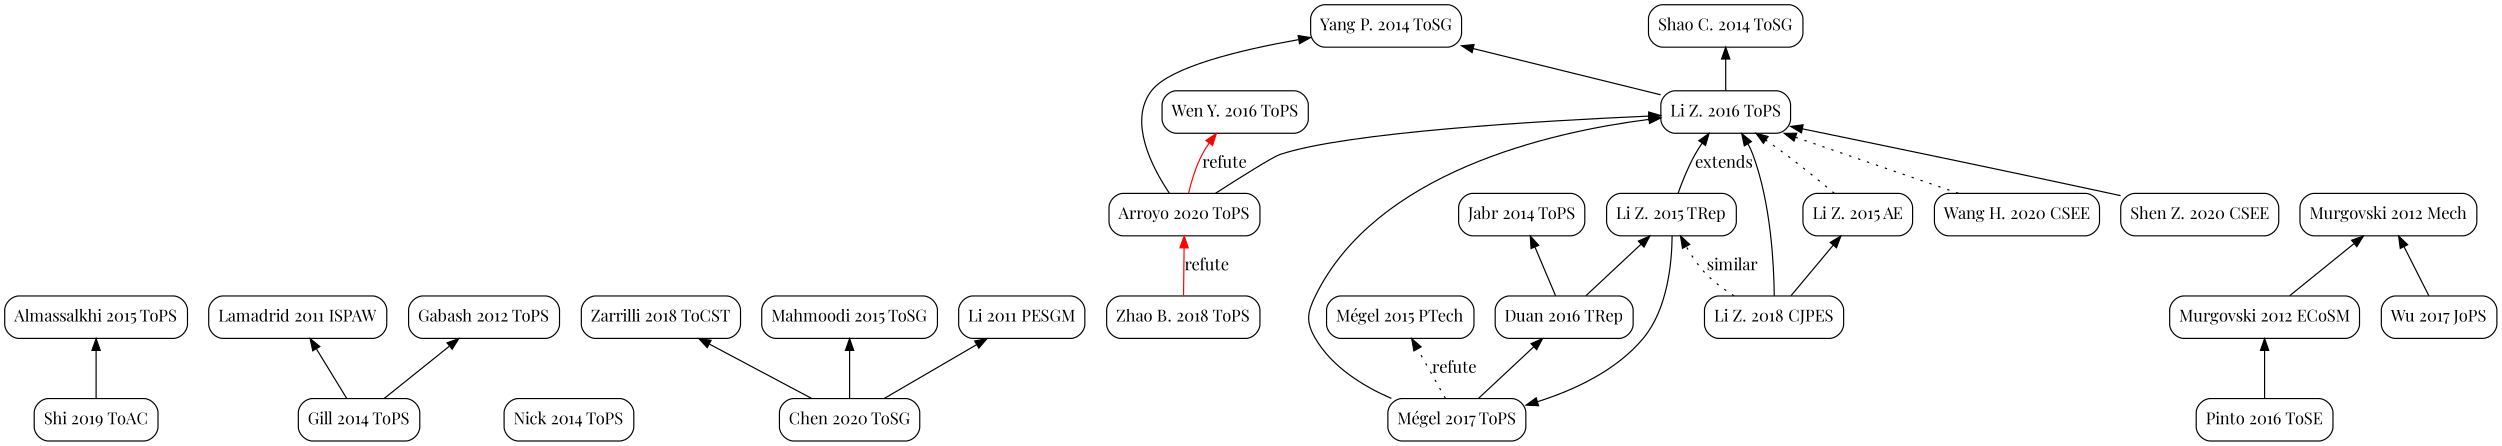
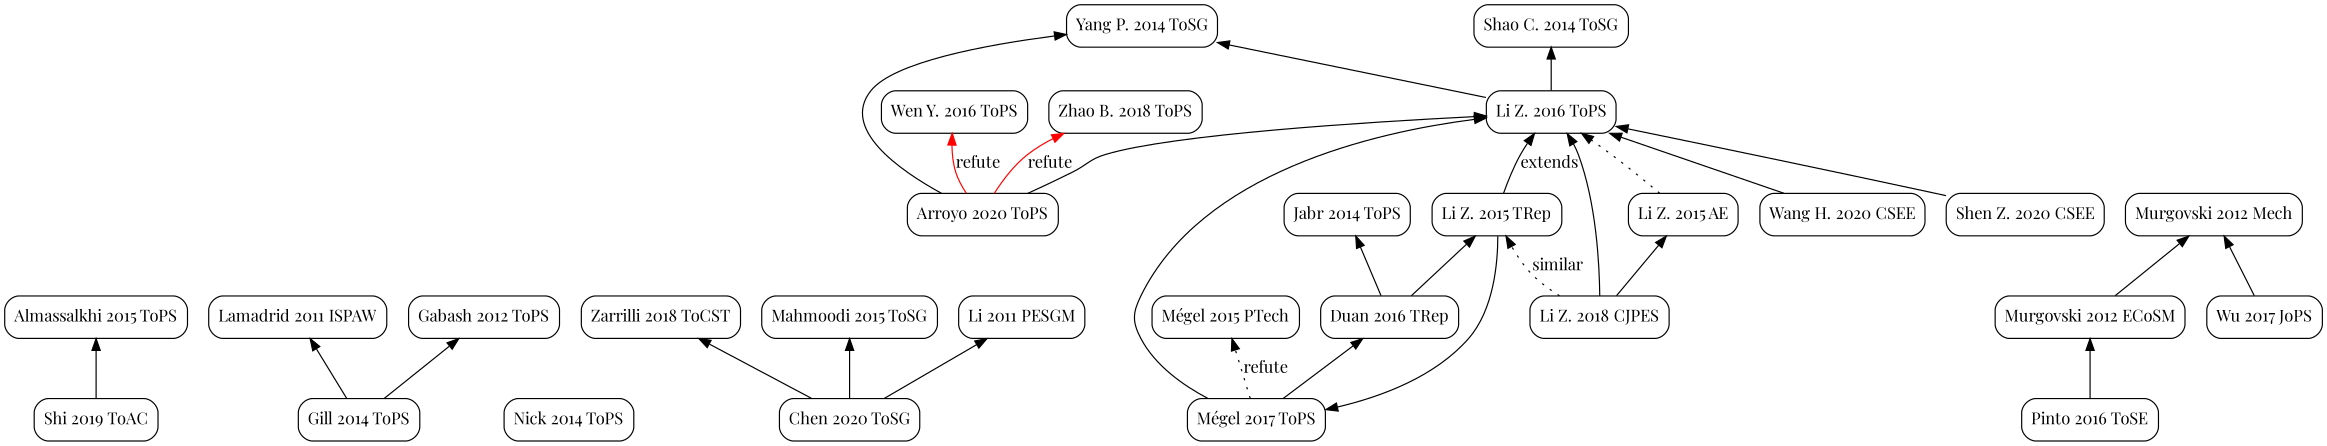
  digraph {
    fontname="Playfair Display"
    rankdir=BT
    node [fontname="Playfair Display" shape=box style=rounded]
    edge [fontname="Playfair Display"]
    "Shi 2019 ToAC"
    "Almassalkhi 2015 ToPS"
    "Gill 2014 ToPS"
    "Lamadrid 2011 ISPAW"
    "Gabash 2012 ToPS"
    "Nick 2014 ToPS"
    "Chen 2020 ToSG"
    "Zarrilli 2018 ToCST"
    "Mahmoodi 2015 ToSG"
    "Li 2011 PESGM"
    "Li Z. 2016 ToPS"
    "Yang P. 2014 ToSG"
    "Shao C. 2014 ToSG"
    "Mégel 2017 ToPS"
    "Mégel 2015 PTech"
    "Duan 2016 TRep"
    "Li Z. 2015 TRep"
    "Jabr 2014 ToPS"
    "Li Z. 2015 AE"
    "Li Z. 2018 CJPES"
    "Arroyo 2020 ToPS"
    "Wen Y. 2016 ToPS"
    "Zhao B. 2018 ToPS"
    "Wang H. 2020 CSEE"
    "Shen Z. 2020 CSEE"
    "Pinto 2016 ToSE"
    "Murgovski 2012 ECoSM"
    "Murgovski 2012 Mech"
    "Wu 2017 JoPS"
    "Shi 2019 ToAC" -> "Almassalkhi 2015 ToPS"
    "Gill 2014 ToPS" -> "Lamadrid 2011 ISPAW"
    "Gill 2014 ToPS" -> "Gabash 2012 ToPS"
    "Chen 2020 ToSG" -> "Zarrilli 2018 ToCST"
    "Chen 2020 ToSG" -> "Mahmoodi 2015 ToSG"
    "Chen 2020 ToSG" -> "Li 2011 PESGM"
    "Li Z. 2016 ToPS" -> "Yang P. 2014 ToSG"
    "Li Z. 2016 ToPS" -> "Shao C. 2014 ToSG"
    "Mégel 2017 ToPS" -> "Li Z. 2016 ToPS"
    "Mégel 2017 ToPS" -> "Mégel 2015 PTech" [label=refute style=dotted]
    "Mégel 2017 ToPS" -> "Duan 2016 TRep"
    "Duan 2016 TRep" -> "Li Z. 2015 TRep"
    "Duan 2016 TRep" -> "Jabr 2014 ToPS"
    "Li Z. 2015 TRep" -> "Li Z. 2016 ToPS" [label=extends]
    "Li Z. 2015 TRep" -> "Mégel 2017 ToPS"
    "Li Z. 2015 AE" -> "Li Z. 2016 ToPS" [style=dotted]
    "Li Z. 2018 CJPES" -> "Li Z. 2016 ToPS"
    "Li Z. 2018 CJPES" -> "Li Z. 2015 TRep" [label=similar style=dotted]
    "Li Z. 2018 CJPES" -> "Li Z. 2015 AE"
    "Arroyo 2020 ToPS" -> "Li Z. 2016 ToPS"
    "Arroyo 2020 ToPS" -> "Yang P. 2014 ToSG"
    "Arroyo 2020 ToPS" -> "Wen Y. 2016 ToPS" [color=red label=refute]
-   "Zhao B. 2018 ToPS" -> "Arroyo 2020 ToPS" [color=red label=refute]
-   "Wang H. 2020 CSEE" -> "Li Z. 2016 ToPS" [style=dotted]
+   "Arroyo 2020 ToPS" -> "Zhao B. 2018 ToPS" [color=red label=refute]
+   "Wang H. 2020 CSEE" -> "Li Z. 2016 ToPS"
    "Shen Z. 2020 CSEE" -> "Li Z. 2016 ToPS"
    "Pinto 2016 ToSE" -> "Murgovski 2012 ECoSM"
    "Murgovski 2012 ECoSM" -> "Murgovski 2012 Mech"
    "Wu 2017 JoPS" -> "Murgovski 2012 Mech"
  }
